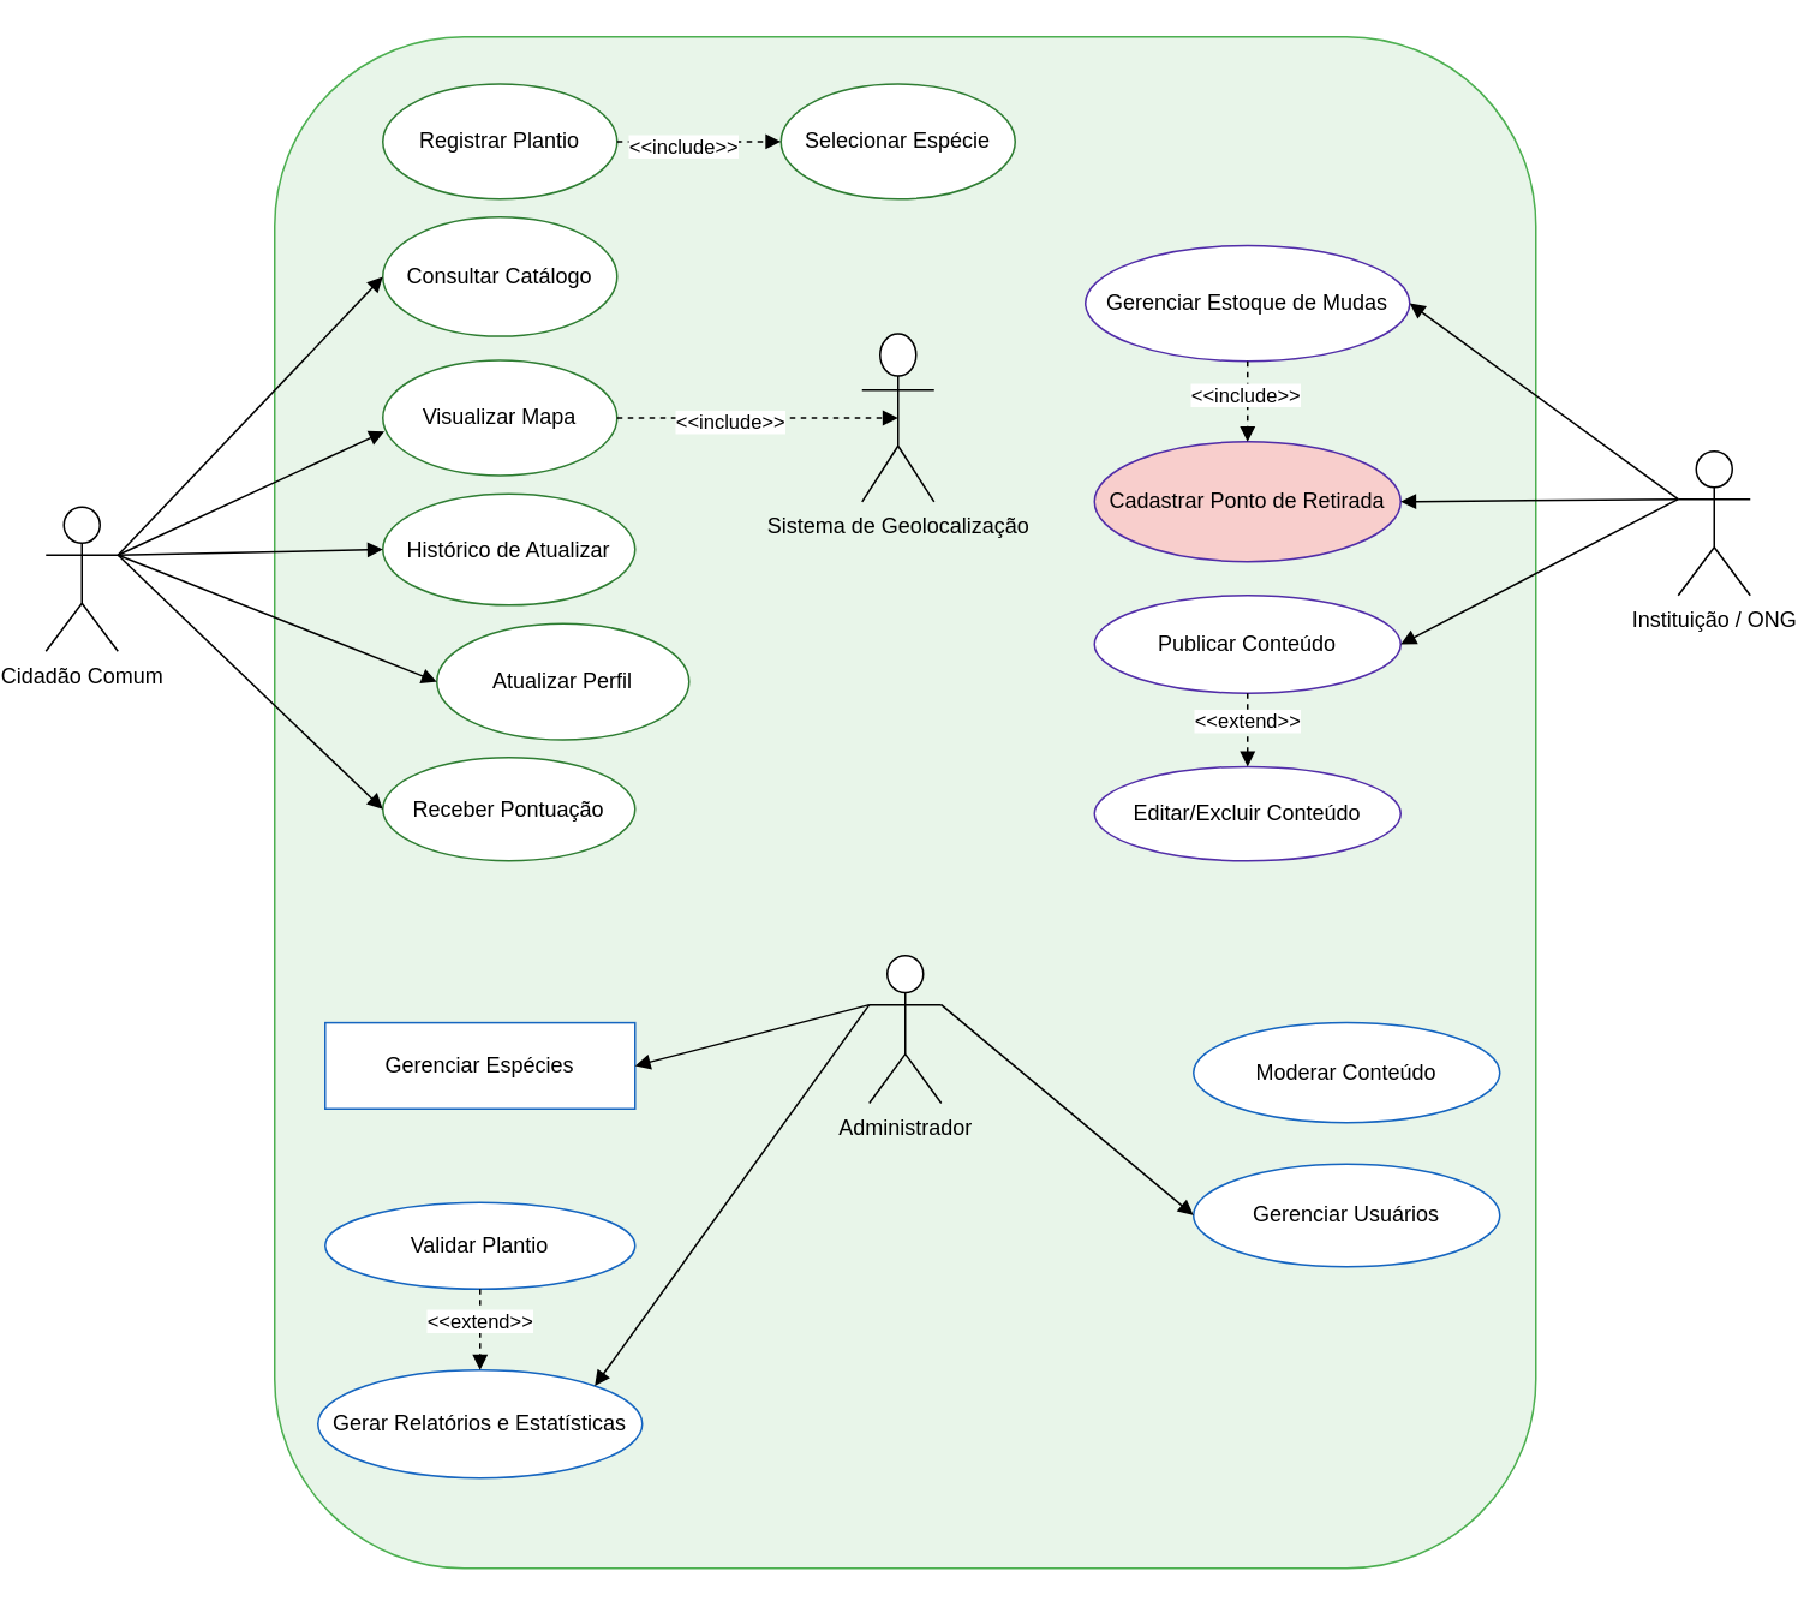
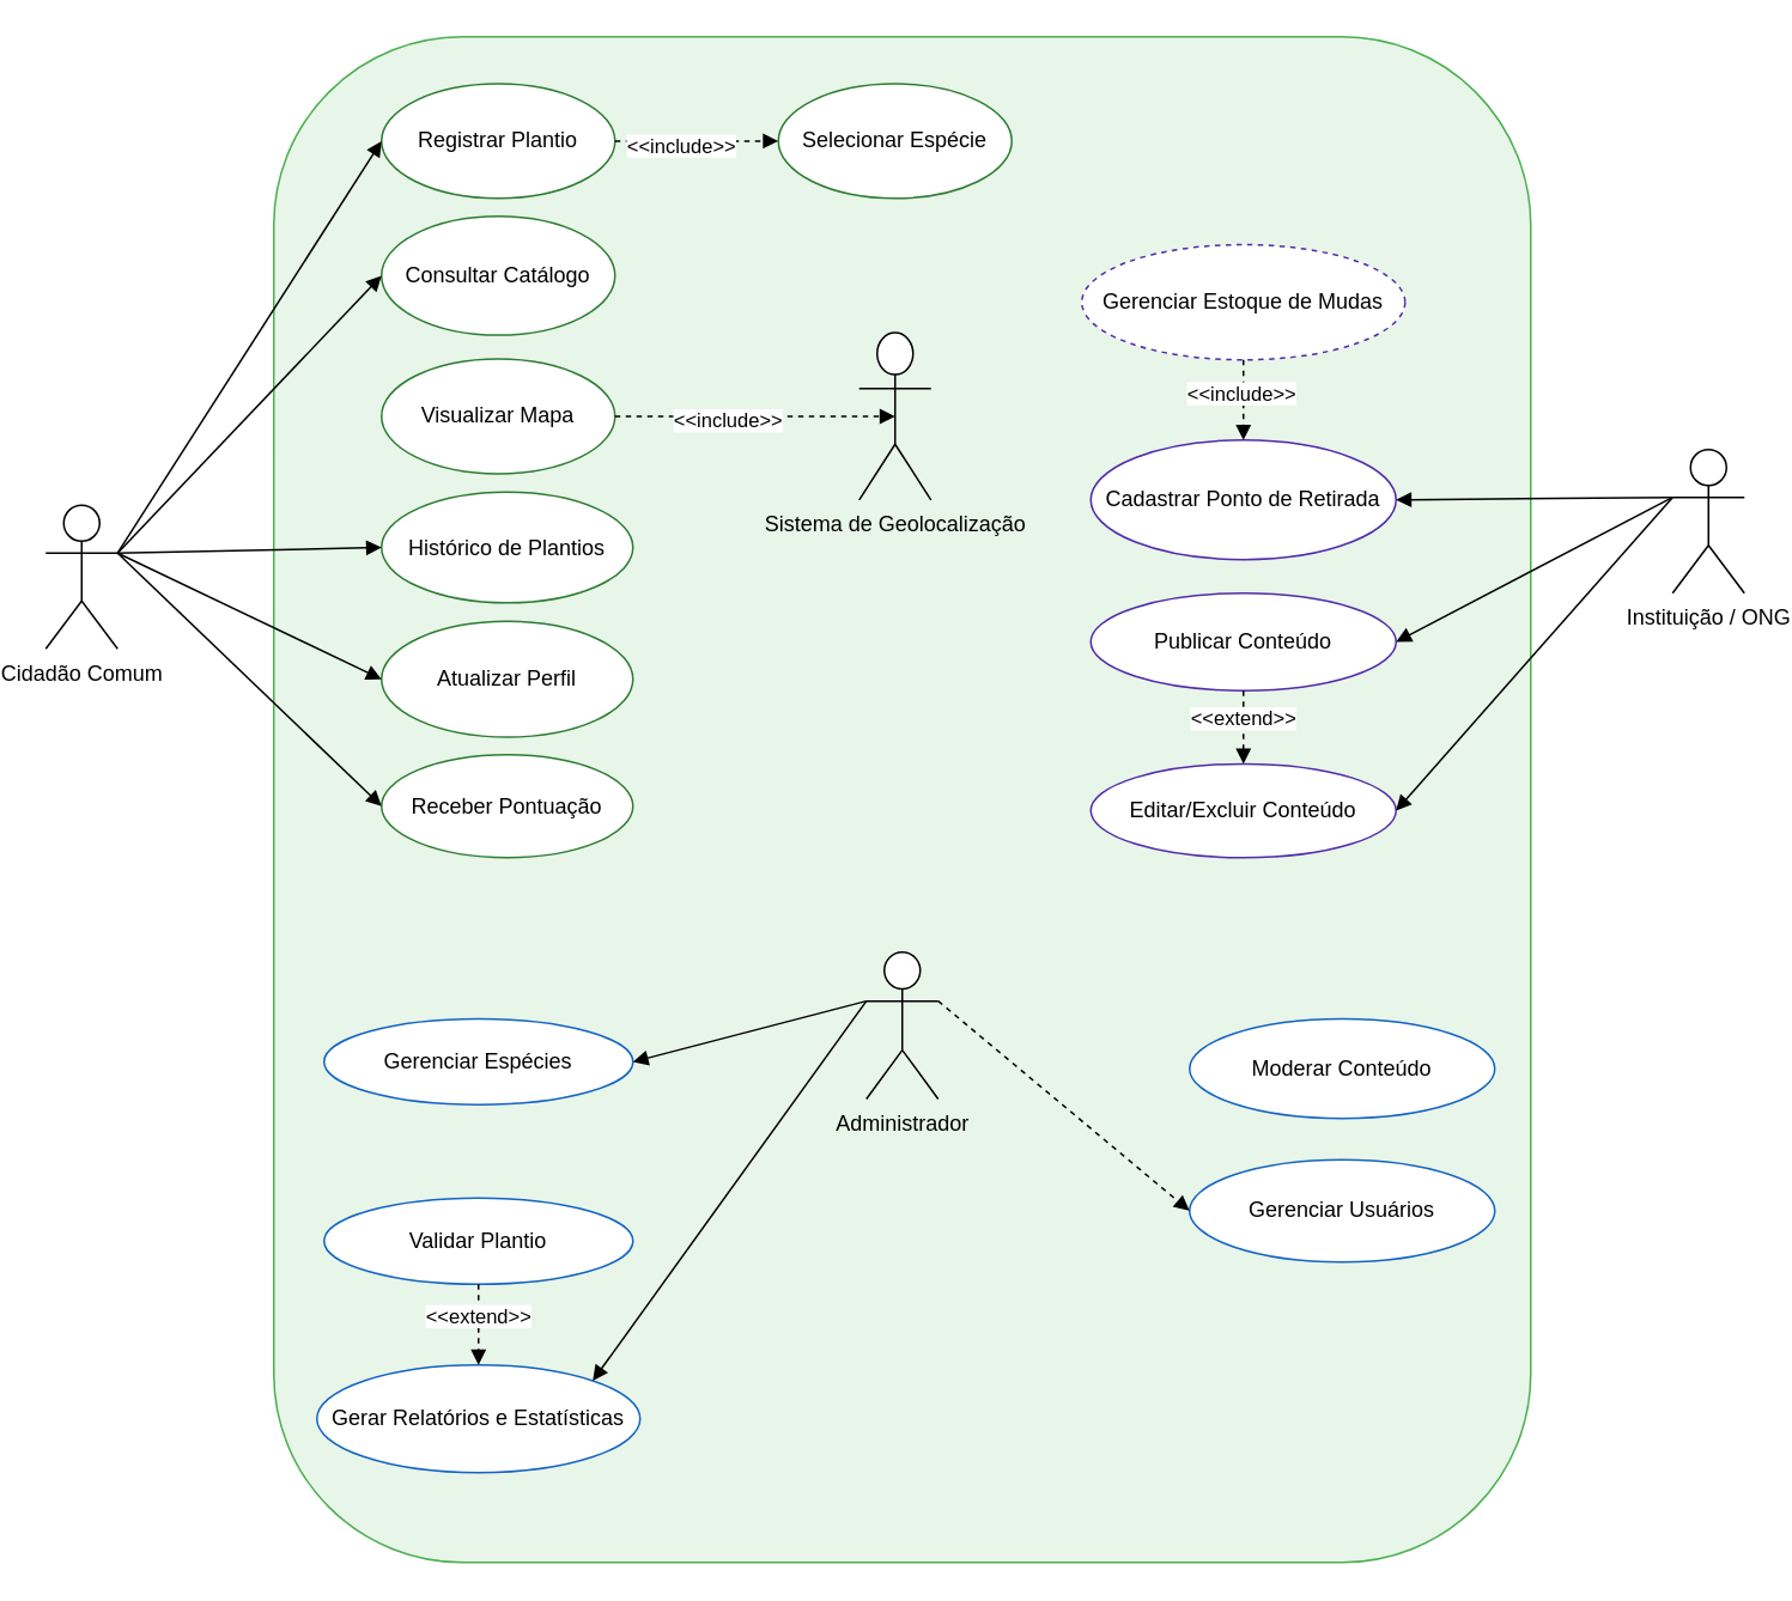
  <mxCell id="0" />
  <mxCell id="1" parent="0" />
  <mxCell id="2" value="" style="rounded=1;whiteSpace=wrap;html=1;fillColor=#e8f5e9;strokeColor=#4caf50;" parent="1" vertex="1"><mxGeometry x="147" width="700" height="850" as="geometry" y="20" /></mxCell>
  <mxCell id="3" value="Registrar Plantio" style="ellipse;whiteSpace=wrap;html=1;fillColor=#ffffff;strokeColor=#2e7d32;" parent="2" vertex="1"><mxGeometry x="60" y="26.2" width="130" height="63.8" as="geometry" /></mxCell>
  <mxCell id="4" value="Selecionar Espécie" style="ellipse;whiteSpace=wrap;html=1;fillColor=#ffffff;strokeColor=#2e7d32;" parent="2" vertex="1"><mxGeometry x="281" y="26.2" width="130" height="63.8" as="geometry" /></mxCell>
  <mxCell id="5" value="Consultar Catálogo" style="ellipse;whiteSpace=wrap;html=1;fillColor=#ffffff;strokeColor=#2e7d32;" parent="2" vertex="1"><mxGeometry x="60" y="100" width="130" height="66.23" as="geometry" /></mxCell>
  <mxCell id="6" value="Visualizar Mapa" style="ellipse;whiteSpace=wrap;html=1;fillColor=#ffffff;strokeColor=#2e7d32;" parent="2" vertex="1"><mxGeometry x="60" y="179.5" width="130" height="63.95" as="geometry" /></mxCell>
- <mxCell id="7" value="Histórico de Atualizar" style="ellipse;whiteSpace=wrap;html=1;fillColor=#ffffff;strokeColor=#2e7d32;" parent="2" vertex="1"><mxGeometry x="60" y="253.74" width="140" height="61.66" as="geometry" /></mxCell>
- <mxCell id="8" value="Cadastrar Ponto de Retirada" style="ellipse;whiteSpace=wrap;html=1;fillColor=#f8cecc;strokeColor=#512da8;" parent="2" vertex="1"><mxGeometry x="455" y="224.72" width="170" height="66.55" as="geometry" /></mxCell>
+ <mxCell id="7" value="Histórico de Plantios" style="ellipse;whiteSpace=wrap;html=1;fillColor=#ffffff;strokeColor=#2e7d32;" parent="2" vertex="1"><mxGeometry x="60" y="253.74" width="140" height="61.66" as="geometry" /></mxCell>
+ <mxCell id="8" value="Cadastrar Ponto de Retirada" style="ellipse;whiteSpace=wrap;html=1;fillColor=#ffffff;strokeColor=#512da8;" parent="2" vertex="1"><mxGeometry x="455" y="224.72" width="170" height="66.55" as="geometry" /></mxCell>
  <mxCell id="9" value="Publicar Conteúdo" style="ellipse;whiteSpace=wrap;html=1;fillColor=#ffffff;strokeColor=#512da8;" parent="2" vertex="1"><mxGeometry x="455" y="310.0" width="170" height="54.27" as="geometry" /></mxCell>
- <mxCell id="10" value="Atualizar Perfil" style="ellipse;whiteSpace=wrap;html=1;fillColor=#ffffff;strokeColor=#2e7d32;" parent="2" vertex="1"><mxGeometry x="90" y="325.7" width="140" height="64.49" as="geometry" /></mxCell>
+ <mxCell id="10" value="Atualizar Perfil" style="ellipse;whiteSpace=wrap;html=1;fillColor=#ffffff;strokeColor=#2e7d32;" parent="2" vertex="1"><mxGeometry x="60" y="325.7" width="140" height="64.49" as="geometry" /></mxCell>
  <mxCell id="11" value="Receber Pontuação" style="ellipse;whiteSpace=wrap;html=1;fillColor=#ffffff;strokeColor=#2e7d32;" parent="2" vertex="1"><mxGeometry x="60" y="400.0" width="140" height="57.32" as="geometry" /></mxCell>
  <mxCell id="12" value="" style="html=1;verticalAlign=bottom;labelBackgroundColor=none;endArrow=block;endFill=1;dashed=1;rounded=0;exitX=1;exitY=0.5;exitDx=0;exitDy=0;" parent="2" source="3" target="4" edge="1"><mxGeometry width="160" relative="1" as="geometry"><mxPoint x="350" y="314.102" as="sourcePoint" /><mxPoint x="510" y="314.102" as="targetPoint" /></mxGeometry></mxCell>
  <mxCell id="13" value="&amp;lt;&amp;lt;include&amp;gt;&amp;gt;" style="edgeLabel;html=1;align=center;verticalAlign=middle;resizable=0;points=[];" parent="12" vertex="1" connectable="0"><mxGeometry x="-0.188" y="-2" relative="1" as="geometry"><mxPoint as="offset" /></mxGeometry></mxCell>
  <mxCell id="14" value="Editar/Excluir Conteúdo" style="ellipse;whiteSpace=wrap;html=1;fillColor=#ffffff;strokeColor=#512da8;" parent="2" vertex="1"><mxGeometry x="455" y="405.09" width="170" height="52.23" as="geometry" /></mxCell>
- <mxCell id="15" value="Gerenciar Estoque de Mudas" style="ellipse;whiteSpace=wrap;html=1;fillColor=#ffffff;strokeColor=#512da8;" parent="2" vertex="1"><mxGeometry x="450" y="115.83" width="180" height="64.17" as="geometry" /></mxCell>
+ <mxCell id="15" value="Gerenciar Estoque de Mudas" style="ellipse;whiteSpace=wrap;html=1;fillColor=#ffffff;strokeColor=#512da8;dashed=1;" parent="2" vertex="1"><mxGeometry x="450" y="115.83" width="180" height="64.17" as="geometry" /></mxCell>
  <mxCell id="16" value="" style="html=1;verticalAlign=bottom;labelBackgroundColor=none;endArrow=block;endFill=1;dashed=1;rounded=0;exitX=0.5;exitY=1;exitDx=0;exitDy=0;entryX=0.5;entryY=0;entryDx=0;entryDy=0;" parent="2" source="15" target="8" edge="1"><mxGeometry width="160" relative="1" as="geometry"><mxPoint x="220" y="47.283" as="sourcePoint" /><mxPoint x="328" y="47.283" as="targetPoint" /></mxGeometry></mxCell>
  <mxCell id="17" value="&amp;lt;&amp;lt;include&amp;gt;&amp;gt;" style="edgeLabel;html=1;align=center;verticalAlign=middle;resizable=0;points=[];" parent="16" vertex="1" connectable="0"><mxGeometry x="-0.188" y="-2" relative="1" as="geometry"><mxPoint as="offset" /></mxGeometry></mxCell>
  <mxCell id="18" value="" style="html=1;verticalAlign=bottom;labelBackgroundColor=none;endArrow=block;endFill=1;dashed=1;rounded=0;" parent="2" source="9" target="14" edge="1"><mxGeometry width="160" relative="1" as="geometry"><mxPoint x="539.5" y="478.987" as="sourcePoint" /><mxPoint x="540" y="400" as="targetPoint" /></mxGeometry></mxCell>
  <mxCell id="19" value="&amp;lt;&amp;lt;extend&amp;gt;&amp;gt;" style="edgeLabel;html=1;align=center;verticalAlign=middle;resizable=0;points=[];" parent="18" vertex="1" connectable="0"><mxGeometry x="-0.25" y="-1" relative="1" as="geometry"><mxPoint as="offset" /></mxGeometry></mxCell>
  <mxCell id="20" value="" style="html=1;verticalAlign=bottom;labelBackgroundColor=none;endArrow=block;endFill=1;dashed=1;rounded=0;exitX=1;exitY=0.5;exitDx=0;exitDy=0;entryX=0.5;entryY=0.5;entryDx=0;entryDy=0;entryPerimeter=0;" parent="2" source="6" target="22" edge="1"><mxGeometry width="160" relative="1" as="geometry"><mxPoint x="220" y="81.037" as="sourcePoint" /><mxPoint x="338" y="300.392" as="targetPoint" /></mxGeometry></mxCell>
  <mxCell id="21" value="&amp;lt;&amp;lt;include&amp;gt;&amp;gt;" style="edgeLabel;html=1;align=center;verticalAlign=middle;resizable=0;points=[];" parent="20" vertex="1" connectable="0"><mxGeometry x="-0.188" y="-2" relative="1" as="geometry"><mxPoint as="offset" /></mxGeometry></mxCell>
  <mxCell id="22" value="Sistema de Geolocalização" style="shape=umlActor;verticalLabelPosition=bottom;verticalAlign=top;html=1;" parent="2" vertex="1"><mxGeometry x="326" y="164.904" width="40" height="93.151" as="geometry" /></mxCell>
  <mxCell id="23" value="Administrador" style="shape=umlActor;verticalLabelPosition=bottom;verticalAlign=top;html=1;" parent="2" vertex="1"><mxGeometry x="330" y="509.999" width="40" height="81.829" as="geometry" /></mxCell>
  <mxCell id="24" value="Validar Plantio" style="ellipse;whiteSpace=wrap;html=1;fillColor=#ffffff;strokeColor=#1565c0;" parent="2" vertex="1"><mxGeometry x="28" y="647" width="172" height="48" as="geometry" /></mxCell>
- <mxCell id="25" value="Gerenciar Espécies" style="whiteSpace=wrap;html=1;fillColor=#ffffff;strokeColor=#1565c0;rounded=0;" parent="2" vertex="1"><mxGeometry x="28" y="547.23" width="172" height="47.77" as="geometry" /></mxCell>
+ <mxCell id="25" value="Gerenciar Espécies" style="ellipse;whiteSpace=wrap;html=1;fillColor=#ffffff;strokeColor=#1565c0;" parent="2" vertex="1"><mxGeometry x="28" y="547.23" width="172" height="47.77" as="geometry" /></mxCell>
  <mxCell id="26" value="Gerar Relatórios e Estatísticas" style="ellipse;whiteSpace=wrap;html=1;fillColor=#ffffff;strokeColor=#1565c0;" parent="2" vertex="1"><mxGeometry x="24" y="740" width="180" height="60" as="geometry" /></mxCell>
  <mxCell id="27" value="Gerenciar Usuários" style="ellipse;whiteSpace=wrap;html=1;fillColor=#ffffff;strokeColor=#1565c0;" parent="2" vertex="1"><mxGeometry x="510" y="625.63" width="170" height="57" as="geometry" /></mxCell>
  <mxCell id="28" value="Moderar Conteúdo" style="ellipse;whiteSpace=wrap;html=1;fillColor=#ffffff;strokeColor=#1565c0;" parent="2" vertex="1"><mxGeometry x="510" y="547.23" width="170" height="55.4" as="geometry" /></mxCell>
  <mxCell id="29" value="" style="html=1;verticalAlign=bottom;labelBackgroundColor=none;endArrow=block;endFill=1;dashed=1;rounded=0;exitX=0.5;exitY=1;exitDx=0;exitDy=0;entryX=0.5;entryY=0;entryDx=0;entryDy=0;" parent="2" source="24" target="26" edge="1"><mxGeometry width="160" relative="1" as="geometry"><mxPoint x="218" y="788" as="sourcePoint" /><mxPoint x="318" y="789" as="targetPoint" /></mxGeometry></mxCell>
  <mxCell id="30" value="&amp;lt;&amp;lt;extend&amp;gt;&amp;gt;" style="edgeLabel;html=1;align=center;verticalAlign=middle;resizable=0;points=[];" parent="29" vertex="1" connectable="0"><mxGeometry x="-0.25" y="-1" relative="1" as="geometry"><mxPoint as="offset" /></mxGeometry></mxCell>
  <mxCell id="31" value="" style="html=1;verticalAlign=bottom;labelBackgroundColor=none;endArrow=block;endFill=1;rounded=0;entryX=1;entryY=0.5;entryDx=0;entryDy=0;exitX=0;exitY=0.333;exitDx=0;exitDy=0;exitPerimeter=0;" parent="2" source="23" target="25" edge="1"><mxGeometry width="160" relative="1" as="geometry"><mxPoint x="790" y="267" as="sourcePoint" /><mxPoint x="635" y="441" as="targetPoint" /></mxGeometry></mxCell>
  <mxCell id="32" value="" style="html=1;verticalAlign=bottom;labelBackgroundColor=none;endArrow=block;endFill=1;rounded=0;entryX=1;entryY=0;entryDx=0;entryDy=0;exitX=0;exitY=0.333;exitDx=0;exitDy=0;exitPerimeter=0;" parent="2" source="23" target="26" edge="1"><mxGeometry width="160" relative="1" as="geometry"><mxPoint x="360" y="561" as="sourcePoint" /><mxPoint x="120" y="730" as="targetPoint" /></mxGeometry></mxCell>
- <mxCell id="33" value="" style="html=1;verticalAlign=bottom;labelBackgroundColor=none;endArrow=block;endFill=1;rounded=0;entryX=0;entryY=0.5;entryDx=0;entryDy=0;exitX=1;exitY=0.333;exitDx=0;exitDy=0;exitPerimeter=0;" parent="2" source="23" target="27" edge="1"><mxGeometry width="160" relative="1" as="geometry"><mxPoint x="370" y="540" as="sourcePoint" /><mxPoint x="600" y="731" as="targetPoint" /></mxGeometry></mxCell>
+ <mxCell id="33" value="" style="html=1;verticalAlign=bottom;labelBackgroundColor=none;endArrow=block;endFill=1;rounded=0;entryX=0;entryY=0.5;entryDx=0;entryDy=0;exitX=1;exitY=0.333;exitDx=0;exitDy=0;exitPerimeter=0;dashed=1;" parent="2" source="23" target="27" edge="1"><mxGeometry width="160" relative="1" as="geometry"><mxPoint x="370" y="540" as="sourcePoint" /><mxPoint x="600" y="731" as="targetPoint" /></mxGeometry></mxCell>
  <mxCell id="34" value="Cidadão Comum" style="shape=umlActor;verticalLabelPosition=bottom;verticalAlign=top;html=1;" parent="1" vertex="1"><mxGeometry x="20" y="281" width="40" height="80" as="geometry" /></mxCell>
  <mxCell id="35" value="Instituição / ONG" style="shape=umlActor;verticalLabelPosition=bottom;verticalAlign=top;html=1;" parent="1" vertex="1"><mxGeometry x="926" y="250" width="40" height="80" as="geometry" /></mxCell>
+ <mxCell id="36" value="" style="html=1;verticalAlign=bottom;labelBackgroundColor=none;endArrow=block;endFill=1;rounded=0;entryX=0;entryY=0.5;entryDx=0;entryDy=0;exitX=1;exitY=0.333;exitDx=0;exitDy=0;exitPerimeter=0;" parent="1" source="34" target="3" edge="1"><mxGeometry width="160" relative="1" as="geometry"><mxPoint x="327" y="241" as="sourcePoint" /><mxPoint x="487" y="241" as="targetPoint" /></mxGeometry></mxCell>
  <mxCell id="37" value="" style="html=1;verticalAlign=bottom;labelBackgroundColor=none;endArrow=block;endFill=1;rounded=0;entryX=0;entryY=0.5;entryDx=0;entryDy=0;exitX=1;exitY=0.333;exitDx=0;exitDy=0;exitPerimeter=0;" parent="1" source="34" target="5" edge="1"><mxGeometry width="160" relative="1" as="geometry"><mxPoint x="77" y="301" as="sourcePoint" /><mxPoint x="227" y="81" as="targetPoint" /></mxGeometry></mxCell>
- <mxCell id="38" value="" style="html=1;verticalAlign=bottom;labelBackgroundColor=none;endArrow=block;endFill=1;rounded=0;entryX=0.007;entryY=0.617;entryDx=0;entryDy=0;entryPerimeter=0;exitX=1;exitY=0.333;exitDx=0;exitDy=0;exitPerimeter=0;" parent="1" source="34" target="6" edge="1"><mxGeometry width="160" relative="1" as="geometry"><mxPoint x="77" y="311" as="sourcePoint" /><mxPoint x="227" y="171" as="targetPoint" /></mxGeometry></mxCell>
  <mxCell id="39" value="" style="html=1;verticalAlign=bottom;labelBackgroundColor=none;endArrow=block;endFill=1;rounded=0;entryX=0;entryY=0.5;entryDx=0;entryDy=0;exitX=1;exitY=0.333;exitDx=0;exitDy=0;exitPerimeter=0;" parent="1" source="34" target="7" edge="1"><mxGeometry width="160" relative="1" as="geometry"><mxPoint x="67" y="301" as="sourcePoint" /><mxPoint x="228" y="258" as="targetPoint" /></mxGeometry></mxCell>
  <mxCell id="40" value="" style="html=1;verticalAlign=bottom;labelBackgroundColor=none;endArrow=block;endFill=1;rounded=0;entryX=0;entryY=0.5;entryDx=0;entryDy=0;exitX=1;exitY=0.333;exitDx=0;exitDy=0;exitPerimeter=0;" parent="1" source="34" target="10" edge="1"><mxGeometry width="160" relative="1" as="geometry"><mxPoint x="67" y="301" as="sourcePoint" /><mxPoint x="227" y="331" as="targetPoint" /></mxGeometry></mxCell>
  <mxCell id="41" value="" style="html=1;verticalAlign=bottom;labelBackgroundColor=none;endArrow=block;endFill=1;rounded=0;entryX=0;entryY=0.5;entryDx=0;entryDy=0;exitX=1;exitY=0.333;exitDx=0;exitDy=0;exitPerimeter=0;" parent="1" source="34" target="11" edge="1"><mxGeometry width="160" relative="1" as="geometry"><mxPoint x="67" y="311" as="sourcePoint" /><mxPoint x="227" y="411" as="targetPoint" /></mxGeometry></mxCell>
- <mxCell id="42" value="" style="html=1;verticalAlign=bottom;labelBackgroundColor=none;endArrow=block;endFill=1;rounded=0;entryX=1;entryY=0.5;entryDx=0;entryDy=0;exitX=0;exitY=0.333;exitDx=0;exitDy=0;exitPerimeter=0;" parent="1" source="35" target="15" edge="1"><mxGeometry width="160" relative="1" as="geometry"><mxPoint x="67" y="285" as="sourcePoint" /><mxPoint x="227" y="378" as="targetPoint" /></mxGeometry></mxCell>
  <mxCell id="43" value="" style="html=1;verticalAlign=bottom;labelBackgroundColor=none;endArrow=block;endFill=1;rounded=0;entryX=1;entryY=0.5;entryDx=0;entryDy=0;exitX=0;exitY=0.333;exitDx=0;exitDy=0;exitPerimeter=0;" parent="1" source="35" target="8" edge="1"><mxGeometry width="160" relative="1" as="geometry"><mxPoint x="977" y="275" as="sourcePoint" /><mxPoint x="797" y="138" as="targetPoint" /></mxGeometry></mxCell>
  <mxCell id="44" value="" style="html=1;verticalAlign=bottom;labelBackgroundColor=none;endArrow=block;endFill=1;rounded=0;entryX=1;entryY=0.5;entryDx=0;entryDy=0;exitX=0;exitY=0.333;exitDx=0;exitDy=0;exitPerimeter=0;" parent="1" source="35" target="9" edge="1"><mxGeometry width="160" relative="1" as="geometry"><mxPoint x="977" y="275" as="sourcePoint" /><mxPoint x="797" y="238" as="targetPoint" /></mxGeometry></mxCell>
+ <mxCell id="45" value="" style="html=1;verticalAlign=bottom;labelBackgroundColor=none;endArrow=block;endFill=1;rounded=0;entryX=1;entryY=0.5;entryDx=0;entryDy=0;exitX=0;exitY=0.333;exitDx=0;exitDy=0;exitPerimeter=0;" parent="1" source="35" target="14" edge="1"><mxGeometry width="160" relative="1" as="geometry"><mxPoint x="977" y="366" as="sourcePoint" /><mxPoint x="787" y="532.632" as="targetPoint" /></mxGeometry></mxCell>
